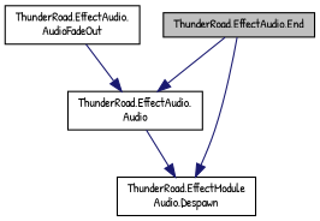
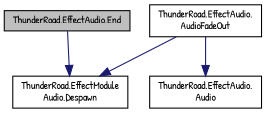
  digraph {
    fontname="Patrick Hand"
    rankdir=TB
    node [color=black fillcolor=white fontname="Patrick Hand" fontsize=10 shape=record style=filled]
    edge [color=midnightblue fontname="Patrick Hand" fontsize=10 labelfontname=Helvetica labelfontsize=10 style=solid]
    n1 [fillcolor=grey75 fontcolor=black height=0.2 label="ThunderRoad.EffectAudio.End" width=0.4]
    n2 [height=0.2 label="ThunderRoad.EffectAudio.\lAudio" width=0.4]
    n3 [height=0.2 label="ThunderRoad.EffectModule\lAudio.Despawn" width=0.4]
    n4 [height=0.2 label="ThunderRoad.EffectAudio.\lAudioFadeOut" width=0.4]
-   n1 -> n2
    n1 -> n3
-   n2 -> n3
+   n4 -> n3
    n4 -> n2
  }
